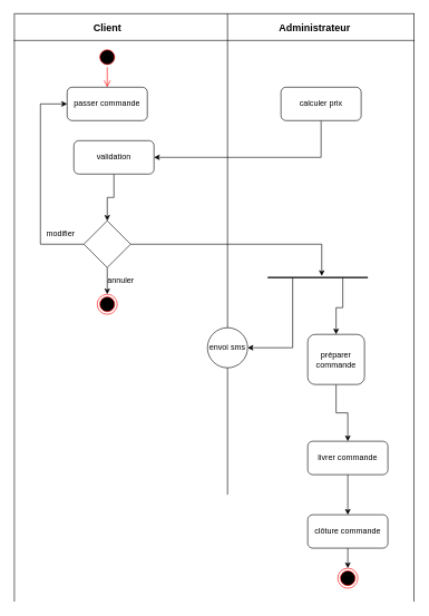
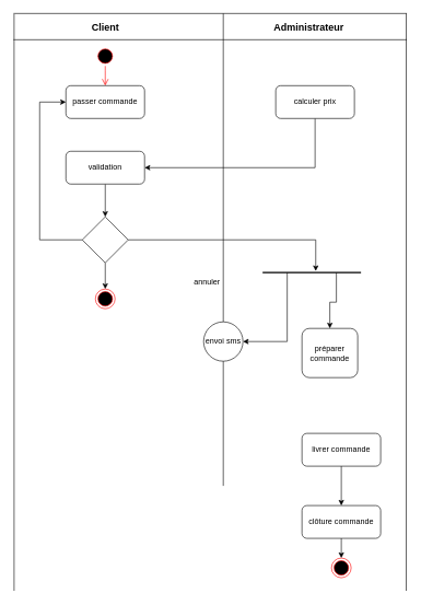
  <mxCell id="0" />
  <mxCell id="1" parent="0" />
  <mxCell id="2" value="" style="endArrow=none;html=1;" edge="1" parent="1"><mxGeometry width="50" height="50" relative="1" as="geometry"><mxPoint x="21" y="900" as="sourcePoint" /><mxPoint x="21" y="21" as="targetPoint" /></mxGeometry></mxCell>
  <mxCell id="3" value="" style="endArrow=none;html=1;" edge="1" parent="1"><mxGeometry width="50" height="50" relative="1" as="geometry"><mxPoint x="20" y="20" as="sourcePoint" /><mxPoint x="620" y="20" as="targetPoint" /></mxGeometry></mxCell>
  <mxCell id="4" value="" style="endArrow=none;html=1;" edge="1" parent="1" source="27"><mxGeometry width="50" height="50" relative="1" as="geometry"><mxPoint x="340" y="540" as="sourcePoint" /><mxPoint x="340" y="20" as="targetPoint" /></mxGeometry></mxCell>
  <mxCell id="5" value="" style="endArrow=none;html=1;" edge="1" parent="1"><mxGeometry width="50" height="50" relative="1" as="geometry"><mxPoint x="619" y="900" as="sourcePoint" /><mxPoint x="619" y="20" as="targetPoint" /></mxGeometry></mxCell>
  <mxCell id="6" value="&lt;font style=&quot;font-size: 15px&quot;&gt;&lt;b&gt;Client&lt;/b&gt;&lt;/font&gt;" style="text;html=1;align=center;verticalAlign=middle;resizable=0;points=[];autosize=1;" vertex="1" parent="1"><mxGeometry x="130" y="30" width="60" height="20" as="geometry" /></mxCell>
  <mxCell id="7" value="&lt;font style=&quot;font-size: 15px&quot;&gt;&lt;b&gt;Administrateur&lt;/b&gt;&lt;/font&gt;" style="text;html=1;align=center;verticalAlign=middle;resizable=0;points=[];autosize=1;" vertex="1" parent="1"><mxGeometry x="410" y="30" width="120" height="20" as="geometry" /></mxCell>
  <mxCell id="8" value="" style="endArrow=none;html=1;" edge="1" parent="1"><mxGeometry width="50" height="50" relative="1" as="geometry"><mxPoint x="20" y="60" as="sourcePoint" /><mxPoint x="620" y="60" as="targetPoint" /></mxGeometry></mxCell>
  <mxCell id="9" value="" style="ellipse;html=1;shape=startState;fillColor=#000000;strokeColor=#ff0000;" vertex="1" parent="1"><mxGeometry x="145" y="70" width="30" height="30" as="geometry" /></mxCell>
  <mxCell id="10" value="" style="edgeStyle=orthogonalEdgeStyle;html=1;verticalAlign=bottom;endArrow=open;endSize=8;strokeColor=#ff0000;" edge="1" source="9" parent="1"><mxGeometry relative="1" as="geometry"><mxPoint x="160" y="130" as="targetPoint" /></mxGeometry></mxCell>
  <mxCell id="11" value="passer commande" style="rounded=1;whiteSpace=wrap;html=1;" vertex="1" parent="1"><mxGeometry x="100" y="130" width="120" height="50" as="geometry" /></mxCell>
  <mxCell id="12" style="edgeStyle=orthogonalEdgeStyle;rounded=0;orthogonalLoop=1;jettySize=auto;html=1;exitX=0.5;exitY=1;exitDx=0;exitDy=0;entryX=1;entryY=0.5;entryDx=0;entryDy=0;" edge="1" parent="1" source="13" target="19"><mxGeometry relative="1" as="geometry" /></mxCell>
  <mxCell id="13" value="calculer prix" style="rounded=1;whiteSpace=wrap;html=1;" vertex="1" parent="1"><mxGeometry x="420" y="130" width="120" height="50" as="geometry" /></mxCell>
  <mxCell id="14" style="edgeStyle=orthogonalEdgeStyle;rounded=0;orthogonalLoop=1;jettySize=auto;html=1;exitX=0;exitY=0.5;exitDx=0;exitDy=0;entryX=0;entryY=0.5;entryDx=0;entryDy=0;" edge="1" parent="1" source="17" target="11"><mxGeometry relative="1" as="geometry"><Array as="points"><mxPoint x="60" y="365" /><mxPoint x="60" y="155" /></Array></mxGeometry></mxCell>
  <mxCell id="15" style="edgeStyle=orthogonalEdgeStyle;rounded=0;orthogonalLoop=1;jettySize=auto;html=1;exitX=0.5;exitY=1;exitDx=0;exitDy=0;entryX=0.5;entryY=0;entryDx=0;entryDy=0;" edge="1" parent="1" source="17" target="21"><mxGeometry relative="1" as="geometry" /></mxCell>
  <mxCell id="16" style="edgeStyle=orthogonalEdgeStyle;rounded=0;orthogonalLoop=1;jettySize=auto;html=1;exitX=1;exitY=0.5;exitDx=0;exitDy=0;entryX=0.54;entryY=0.26;entryDx=0;entryDy=0;entryPerimeter=0;" edge="1" parent="1" source="17" target="26"><mxGeometry relative="1" as="geometry"><Array as="points"><mxPoint x="481" y="365" /></Array></mxGeometry></mxCell>
  <mxCell id="17" value="" style="rhombus;whiteSpace=wrap;html=1;" vertex="1" parent="1"><mxGeometry x="125" y="330" width="70" height="70" as="geometry" /></mxCell>
  <mxCell id="18" value="" style="edgeStyle=orthogonalEdgeStyle;rounded=0;orthogonalLoop=1;jettySize=auto;html=1;" edge="1" parent="1" source="19" target="17"><mxGeometry relative="1" as="geometry" /></mxCell>
- <mxCell id="19" value="validation" style="rounded=1;whiteSpace=wrap;html=1;" vertex="1" parent="1"><mxGeometry x="110" y="210" width="120" height="50" as="geometry" /></mxCell>
- <mxCell id="20" value="modifier" style="text;html=1;align=center;verticalAlign=middle;resizable=0;points=[];autosize=1;" vertex="1" parent="1"><mxGeometry x="60" y="340" width="60" height="20" as="geometry" /></mxCell>
+ <mxCell id="19" value="validation" style="rounded=1;whiteSpace=wrap;html=1;" vertex="1" parent="1"><mxGeometry x="100" y="230" width="120" height="50" as="geometry" /></mxCell>
  <mxCell id="21" value="" style="ellipse;html=1;shape=endState;fillColor=#000000;strokeColor=#ff0000;" vertex="1" parent="1"><mxGeometry x="145" y="440" width="30" height="30" as="geometry" /></mxCell>
- <mxCell id="22" value="annuler" style="text;html=1;align=center;verticalAlign=middle;resizable=0;points=[];autosize=1;" vertex="1" parent="1"><mxGeometry x="150" y="410" width="60" height="20" as="geometry" /></mxCell>
+ <mxCell id="22" value="annuler" style="text;html=1;align=center;verticalAlign=middle;resizable=0;points=[];autosize=1;" vertex="1" parent="1"><mxGeometry x="285" y="420" width="60" height="20" as="geometry" /></mxCell>
  <mxCell id="23" value="" style="edgeStyle=orthogonalEdgeStyle;html=1;verticalAlign=bottom;endArrow=open;endSize=8;strokeColor=#ff0000;" edge="1" parent="1"><mxGeometry relative="1" as="geometry"><mxPoint x="310" y="320" as="targetPoint" /><mxPoint x="310" y="320" as="sourcePoint" /></mxGeometry></mxCell>
  <mxCell id="24" style="edgeStyle=orthogonalEdgeStyle;rounded=0;orthogonalLoop=1;jettySize=auto;html=1;exitX=0.25;exitY=0.5;exitDx=0;exitDy=0;exitPerimeter=0;entryX=1;entryY=0.5;entryDx=0;entryDy=0;" edge="1" parent="1" source="26" target="27"><mxGeometry relative="1" as="geometry"><Array as="points"><mxPoint x="438" y="520" /></Array></mxGeometry></mxCell>
  <mxCell id="25" style="edgeStyle=orthogonalEdgeStyle;rounded=0;orthogonalLoop=1;jettySize=auto;html=1;exitX=0.75;exitY=0.5;exitDx=0;exitDy=0;exitPerimeter=0;entryX=0.5;entryY=0;entryDx=0;entryDy=0;" edge="1" parent="1" source="26" target="30"><mxGeometry relative="1" as="geometry" /></mxCell>
  <mxCell id="26" value="" style="line;strokeWidth=2;html=1;" vertex="1" parent="1"><mxGeometry x="400" y="410" width="150" height="10" as="geometry" /></mxCell>
  <mxCell id="27" value="envoi sms" style="ellipse;whiteSpace=wrap;html=1;aspect=fixed;" vertex="1" parent="1"><mxGeometry x="310" y="490" width="60" height="60" as="geometry" /></mxCell>
  <mxCell id="28" value="" style="endArrow=none;html=1;" edge="1" parent="1" target="27"><mxGeometry width="50" height="50" relative="1" as="geometry"><mxPoint x="340" y="740" as="sourcePoint" /><mxPoint x="340" y="20" as="targetPoint" /></mxGeometry></mxCell>
- <mxCell id="29" style="edgeStyle=orthogonalEdgeStyle;rounded=0;orthogonalLoop=1;jettySize=auto;html=1;exitX=0.5;exitY=1;exitDx=0;exitDy=0;entryX=0.5;entryY=0;entryDx=0;entryDy=0;" edge="1" parent="1" source="30" target="32"><mxGeometry relative="1" as="geometry" /></mxCell>
  <mxCell id="30" value="préparer commande" style="rounded=1;whiteSpace=wrap;html=1;" vertex="1" parent="1"><mxGeometry x="460" y="500" width="85" height="75" as="geometry" /></mxCell>
  <mxCell id="31" style="edgeStyle=orthogonalEdgeStyle;rounded=0;orthogonalLoop=1;jettySize=auto;html=1;exitX=0.5;exitY=1;exitDx=0;exitDy=0;entryX=0.5;entryY=0;entryDx=0;entryDy=0;" edge="1" parent="1" source="32" target="34"><mxGeometry relative="1" as="geometry" /></mxCell>
  <mxCell id="32" value="livrer commande" style="rounded=1;whiteSpace=wrap;html=1;" vertex="1" parent="1"><mxGeometry x="460" y="660" width="120" height="50" as="geometry" /></mxCell>
  <mxCell id="33" style="edgeStyle=orthogonalEdgeStyle;rounded=0;orthogonalLoop=1;jettySize=auto;html=1;exitX=0.5;exitY=1;exitDx=0;exitDy=0;entryX=0.5;entryY=0;entryDx=0;entryDy=0;" edge="1" parent="1" source="34" target="35"><mxGeometry relative="1" as="geometry" /></mxCell>
  <mxCell id="34" value="clôture commande" style="rounded=1;whiteSpace=wrap;html=1;" vertex="1" parent="1"><mxGeometry x="460" y="770" width="120" height="50" as="geometry" /></mxCell>
  <mxCell id="35" value="" style="ellipse;html=1;shape=endState;fillColor=#000000;strokeColor=#ff0000;" vertex="1" parent="1"><mxGeometry x="505" y="850" width="30" height="30" as="geometry" /></mxCell>
